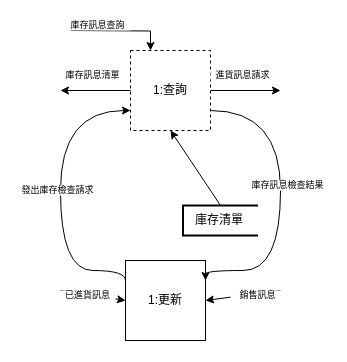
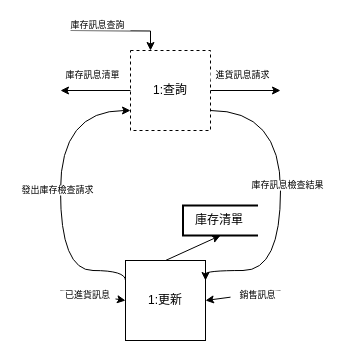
  <mxCell id="0" />
  <mxCell id="1" parent="0" />
  <mxCell id="2" value="1:查詢" style="whiteSpace=wrap;html=1;aspect=fixed;dashed=1;" vertex="1" parent="1"><mxGeometry x="130" y="50" width="80" height="80" as="geometry" /></mxCell>
  <mxCell id="3" value="1:更新" style="whiteSpace=wrap;html=1;aspect=fixed;" vertex="1" parent="1"><mxGeometry x="125" y="260" width="80" height="80" as="geometry" /></mxCell>
  <mxCell id="4" value="&amp;nbsp; &amp;nbsp;庫存清單" style="strokeWidth=2;html=1;shape=mxgraph.flowchart.annotation_1;align=left;pointerEvents=1;" vertex="1" parent="1"><mxGeometry x="182.5" y="205" width="75" height="30" as="geometry" /></mxCell>
  <mxCell id="5" value="" style="endArrow=classic;html=1;rounded=0;entryX=0.25;entryY=0;entryDx=0;entryDy=0;edgeStyle=orthogonalEdgeStyle;" edge="1" parent="1" target="2"><mxGeometry width="50" height="50" relative="1" as="geometry"><mxPoint x="70" y="30" as="sourcePoint" /><mxPoint x="150" y="30" as="targetPoint" /></mxGeometry></mxCell>
  <mxCell id="6" value="" style="endArrow=classic;html=1;rounded=0;exitX=1;exitY=0.5;exitDx=0;exitDy=0;" edge="1" parent="1" source="2"><mxGeometry width="50" height="50" relative="1" as="geometry"><mxPoint x="290" y="115" as="sourcePoint" /><mxPoint x="280" y="90" as="targetPoint" /></mxGeometry></mxCell>
  <mxCell id="7" value="" style="endArrow=classic;html=1;rounded=0;exitX=0;exitY=0.5;exitDx=0;exitDy=0;" edge="1" parent="1" source="2"><mxGeometry width="50" height="50" relative="1" as="geometry"><mxPoint x="220" y="100" as="sourcePoint" /><mxPoint x="60" y="90" as="targetPoint" /></mxGeometry></mxCell>
- <mxCell id="8" value="" style="endArrow=classic;html=1;rounded=0;exitX=0.5;exitY=0;exitDx=0;exitDy=0;exitPerimeter=0;entryX=0.5;entryY=1;entryDx=0;entryDy=0;" edge="1" parent="1" source="4" target="2"><mxGeometry width="50" height="50" relative="1" as="geometry"><mxPoint x="140" y="160" as="sourcePoint" /><mxPoint x="190" y="110" as="targetPoint" /></mxGeometry></mxCell>
+ <mxCell id="9" value="" style="endArrow=classic;html=1;rounded=0;exitX=0.5;exitY=0;exitDx=0;exitDy=0;entryX=0.5;entryY=1;entryDx=0;entryDy=0;entryPerimeter=0;" edge="1" parent="1" source="3" target="4"><mxGeometry width="50" height="50" relative="1" as="geometry"><mxPoint x="169.71" y="250" as="sourcePoint" /><mxPoint x="169.71" y="205" as="targetPoint" /></mxGeometry></mxCell>
  <mxCell id="10" value="" style="endArrow=classic;html=1;rounded=0;exitX=0;exitY=0.25;exitDx=0;exitDy=0;entryX=0;entryY=0.75;entryDx=0;entryDy=0;edgeStyle=orthogonalEdgeStyle;curved=1;" edge="1" parent="1" source="3" target="2"><mxGeometry width="50" height="50" relative="1" as="geometry"><mxPoint x="85" y="250" as="sourcePoint" /><mxPoint x="85" y="205" as="targetPoint" /><Array as="points"><mxPoint x="60" y="270" /><mxPoint x="60" y="110" /></Array></mxGeometry></mxCell>
  <mxCell id="11" value="" style="endArrow=classic;html=1;rounded=0;exitX=1;exitY=0.75;exitDx=0;exitDy=0;entryX=1;entryY=0.25;entryDx=0;entryDy=0;edgeStyle=orthogonalEdgeStyle;curved=1;" edge="1" parent="1" source="2" target="3"><mxGeometry width="50" height="50" relative="1" as="geometry"><mxPoint x="190" y="270" as="sourcePoint" /><mxPoint x="190" y="225" as="targetPoint" /><Array as="points"><mxPoint x="280" y="110" /><mxPoint x="280" y="270" /></Array></mxGeometry></mxCell>
  <mxCell id="12" value="" style="endArrow=classic;html=1;rounded=0;entryX=0;entryY=0.5;entryDx=0;entryDy=0;" edge="1" parent="1" target="3"><mxGeometry width="50" height="50" relative="1" as="geometry"><mxPoint x="60" y="290" as="sourcePoint" /><mxPoint x="25" y="350" as="targetPoint" /></mxGeometry></mxCell>
  <mxCell id="13" value="" style="endArrow=classic;html=1;rounded=0;entryX=1;entryY=0.5;entryDx=0;entryDy=0;" edge="1" parent="1" target="3"><mxGeometry width="50" height="50" relative="1" as="geometry"><mxPoint x="280" y="290" as="sourcePoint" /><mxPoint x="140" y="300" as="targetPoint" /></mxGeometry></mxCell>
  <mxCell id="14" value="&lt;font style=&quot;font-size: 9px;&quot;&gt;庫存訊息查詢&lt;/font&gt;" style="text;html=1;strokeColor=none;fillColor=default;align=center;verticalAlign=middle;whiteSpace=wrap;rounded=0;fontSize=9;" vertex="1" parent="1"><mxGeometry x="65" y="20" width="65" height="10" as="geometry" /></mxCell>
  <mxCell id="15" value="&lt;font style=&quot;font-size: 9px;&quot;&gt;庫存訊息清單&lt;/font&gt;" style="text;html=1;strokeColor=none;fillColor=default;align=center;verticalAlign=middle;whiteSpace=wrap;rounded=0;fontSize=9;" vertex="1" parent="1"><mxGeometry x="60" y="70" width="65" height="10" as="geometry" /></mxCell>
  <mxCell id="16" value="&lt;font style=&quot;font-size: 9px;&quot;&gt;進貨訊息請求&lt;/font&gt;" style="text;html=1;strokeColor=none;fillColor=default;align=center;verticalAlign=middle;whiteSpace=wrap;rounded=0;fontSize=9;" vertex="1" parent="1"><mxGeometry x="210" y="70" width="65" height="10" as="geometry" /></mxCell>
  <mxCell id="17" value="&lt;font style=&quot;font-size: 9px;&quot;&gt;發出庫存檢查請求&lt;/font&gt;" style="text;html=1;strokeColor=none;fillColor=default;align=center;verticalAlign=middle;whiteSpace=wrap;rounded=0;fontSize=9;" vertex="1" parent="1"><mxGeometry x="20" y="185" width="75" height="10" as="geometry" /></mxCell>
  <mxCell id="18" value="&lt;font style=&quot;font-size: 9px;&quot;&gt;庫存訊息檢查結果&lt;/font&gt;" style="text;html=1;strokeColor=none;fillColor=default;align=center;verticalAlign=middle;whiteSpace=wrap;rounded=0;fontSize=9;" vertex="1" parent="1"><mxGeometry x="250" y="180" width="75" height="10" as="geometry" /></mxCell>
  <mxCell id="19" value="&lt;font style=&quot;font-size: 9px;&quot;&gt;已進貨訊息&lt;/font&gt;" style="text;html=1;strokeColor=none;fillColor=default;align=center;verticalAlign=middle;whiteSpace=wrap;rounded=0;fontSize=9;" vertex="1" parent="1"><mxGeometry x="60" y="290" width="55" height="10" as="geometry" /></mxCell>
  <mxCell id="20" value="&lt;font style=&quot;font-size: 9px;&quot;&gt;銷售訊息&lt;/font&gt;" style="text;html=1;strokeColor=none;fillColor=default;align=center;verticalAlign=middle;whiteSpace=wrap;rounded=0;fontSize=9;" vertex="1" parent="1"><mxGeometry x="230" y="290" width="55" height="10" as="geometry" /></mxCell>
